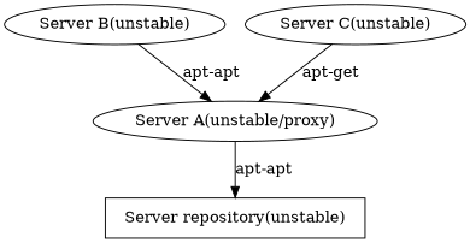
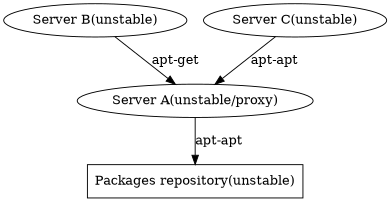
  digraph {
    node [shape=ellipse]
-   "Packages repository(unstable)" [shape=box label="Server repository(unstable)"]
+   "Packages repository(unstable)" [shape=box]
    "Server A(unstable/proxy)"
    "Server B(unstable)"
    "Server C(unstable)"
    "Server A(unstable/proxy)" -> "Packages repository(unstable)" [label="apt-apt"]
-   "Server B(unstable)" -> "Server A(unstable/proxy)" [label="apt-apt"]
-   "Server C(unstable)" -> "Server A(unstable/proxy)" [label="apt-get"]
+   "Server B(unstable)" -> "Server A(unstable/proxy)" [label="apt-get"]
+   "Server C(unstable)" -> "Server A(unstable/proxy)" [label="apt-apt"]
  }
